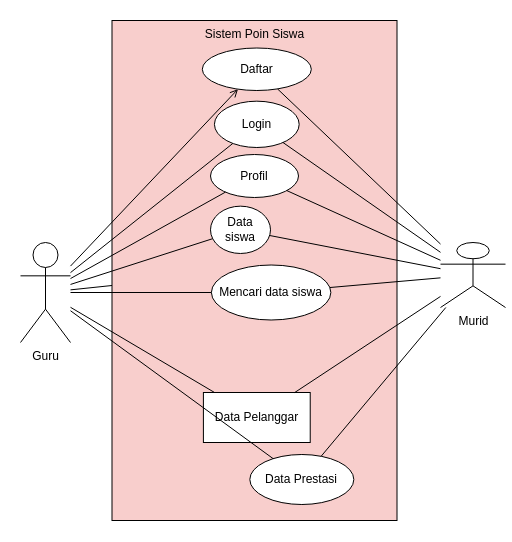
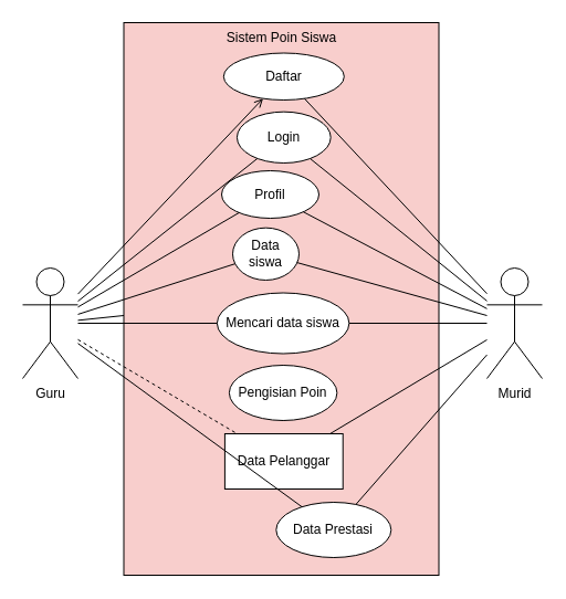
  <mxCell id="0" />
  <mxCell id="1" parent="0" />
  <mxCell id="2" value="Sistem Poin Siswa" style="rounded=0;whiteSpace=wrap;html=1;verticalAlign=top;fillColor=#f8cecc;" vertex="1" parent="1"><mxGeometry x="111.5" y="20" width="285" height="500" as="geometry" /></mxCell>
  <mxCell id="3" value="Guru" style="shape=umlActor;verticalLabelPosition=bottom;verticalAlign=top;html=1;outlineConnect=0;" vertex="1" parent="1"><mxGeometry x="20" y="242" width="50" height="100" as="geometry" /></mxCell>
- <mxCell id="4" value="Murid" style="shape=umlActor;verticalLabelPosition=bottom;verticalAlign=top;html=1;outlineConnect=0;" vertex="1" parent="1"><mxGeometry x="440" y="242" width="65" height="65" as="geometry" /></mxCell>
+ <mxCell id="4" value="Murid" style="shape=umlActor;verticalLabelPosition=bottom;verticalAlign=top;html=1;outlineConnect=0;" vertex="1" parent="1"><mxGeometry x="440" y="242" width="50" height="100" as="geometry" /></mxCell>
  <mxCell id="5" value="Daftar" style="ellipse;whiteSpace=wrap;html=1;" vertex="1" parent="1"><mxGeometry x="201.82" y="47.5" width="109" height="42.5" as="geometry" /></mxCell>
  <mxCell id="6" value="Data Pelanggar" style="whiteSpace=wrap;html=1;rounded=0;" vertex="1" parent="1"><mxGeometry x="202.91" y="392" width="106.81" height="50" as="geometry" /></mxCell>
+ <mxCell id="7" value="Pengisian Poin" style="ellipse;whiteSpace=wrap;html=1;" vertex="1" parent="1"><mxGeometry x="206.9" y="330" width="97.46" height="50" as="geometry" /></mxCell>
  <mxCell id="8" value="" style="endArrow=open;html=1;rounded=0;" edge="1" parent="1" source="3" target="5"><mxGeometry width="50" height="50" relative="1" as="geometry"><mxPoint x="220" y="280" as="sourcePoint" /><mxPoint x="270" y="230" as="targetPoint" /></mxGeometry></mxCell>
  <mxCell id="9" value="" style="endArrow=none;html=1;rounded=0;" edge="1" parent="1" source="4" target="5"><mxGeometry width="50" height="50" relative="1" as="geometry"><mxPoint x="220" y="280" as="sourcePoint" /><mxPoint x="270" y="230" as="targetPoint" /></mxGeometry></mxCell>
- <mxCell id="10" value="Profil" style="ellipse;whiteSpace=wrap;html=1;" vertex="1" parent="1"><mxGeometry x="210" y="154" width="88" height="43" as="geometry" /></mxCell>
+ <mxCell id="10" value="Profil" style="ellipse;whiteSpace=wrap;html=1;" vertex="1" parent="1"><mxGeometry x="200" y="154" width="88" height="43" as="geometry" /></mxCell>
  <mxCell id="11" value="Login" style="ellipse;whiteSpace=wrap;html=1;" vertex="1" parent="1"><mxGeometry x="213.94" y="100.67" width="84.75" height="46.33" as="geometry" /></mxCell>
  <mxCell id="12" value="" style="endArrow=none;html=1;rounded=0;" edge="1" parent="1" source="3" target="11"><mxGeometry width="50" height="50" relative="1" as="geometry"><mxPoint x="220" y="280" as="sourcePoint" /><mxPoint x="270" y="230" as="targetPoint" /></mxGeometry></mxCell>
  <mxCell id="13" value="" style="endArrow=none;html=1;rounded=0;" edge="1" parent="1" source="4" target="11"><mxGeometry width="50" height="50" relative="1" as="geometry"><mxPoint x="220" y="280" as="sourcePoint" /><mxPoint x="270" y="230" as="targetPoint" /></mxGeometry></mxCell>
  <mxCell id="14" value="Data siswa" style="ellipse;whiteSpace=wrap;html=1;" vertex="1" parent="1"><mxGeometry x="210" y="205.67" width="60" height="47.33" as="geometry" /></mxCell>
- <mxCell id="15" value="Mencari data siswa" style="ellipse;whiteSpace=wrap;html=1;" vertex="1" parent="1"><mxGeometry x="210.91" y="264.5" width="119.45" height="55" as="geometry" /></mxCell>
+ <mxCell id="15" value="Mencari data siswa" style="ellipse;whiteSpace=wrap;html=1;" vertex="1" parent="1"><mxGeometry x="195.91" y="264.5" width="119.45" height="55" as="geometry" /></mxCell>
  <mxCell id="16" value="" style="endArrow=none;html=1;rounded=0;" edge="1" parent="1" source="3" target="10"><mxGeometry width="50" height="50" relative="1" as="geometry"><mxPoint x="220" y="380" as="sourcePoint" /><mxPoint x="270" y="330" as="targetPoint" /></mxGeometry></mxCell>
  <mxCell id="17" value="" style="endArrow=none;html=1;rounded=0;" edge="1" parent="1" source="10" target="4"><mxGeometry width="50" height="50" relative="1" as="geometry"><mxPoint x="220" y="380" as="sourcePoint" /><mxPoint x="270" y="330" as="targetPoint" /></mxGeometry></mxCell>
  <mxCell id="18" value="Data Prestasi" style="ellipse;whiteSpace=wrap;html=1;" vertex="1" parent="1"><mxGeometry x="249.32" y="454" width="104" height="50" as="geometry" /></mxCell>
  <mxCell id="19" value="" style="endArrow=none;html=1;rounded=0;" edge="1" parent="1" source="3" target="14"><mxGeometry width="50" height="50" relative="1" as="geometry"><mxPoint x="220" y="280" as="sourcePoint" /><mxPoint x="270" y="230" as="targetPoint" /></mxGeometry></mxCell>
  <mxCell id="20" value="" style="endArrow=none;html=1;rounded=0;" edge="1" parent="1" source="4" target="14"><mxGeometry width="50" height="50" relative="1" as="geometry"><mxPoint x="220" y="280" as="sourcePoint" /><mxPoint x="270" y="230" as="targetPoint" /></mxGeometry></mxCell>
  <mxCell id="21" value="" style="endArrow=none;html=1;rounded=0;" edge="1" parent="1" source="3" target="15"><mxGeometry width="50" height="50" relative="1" as="geometry"><mxPoint x="220" y="280" as="sourcePoint" /><mxPoint x="270" y="230" as="targetPoint" /></mxGeometry></mxCell>
  <mxCell id="22" value="" style="endArrow=none;html=1;rounded=0;" edge="1" parent="1" source="4" target="15"><mxGeometry width="50" height="50" relative="1" as="geometry"><mxPoint x="220" y="280" as="sourcePoint" /><mxPoint x="270" y="230" as="targetPoint" /></mxGeometry></mxCell>
  <mxCell id="23" value="" style="endArrow=none;html=1;rounded=0;" edge="1" parent="1" source="3" target="2"><mxGeometry width="50" height="50" relative="1" as="geometry"><mxPoint x="220" y="380" as="sourcePoint" /><mxPoint x="270" y="330" as="targetPoint" /></mxGeometry></mxCell>
  <mxCell id="24" value="" style="endArrow=none;html=1;rounded=0;" edge="1" parent="1" source="6" target="4"><mxGeometry width="50" height="50" relative="1" as="geometry"><mxPoint x="220" y="380" as="sourcePoint" /><mxPoint x="270" y="330" as="targetPoint" /></mxGeometry></mxCell>
  <mxCell id="25" value="" style="endArrow=none;html=1;rounded=0;" edge="1" parent="1" source="18" target="4"><mxGeometry width="50" height="50" relative="1" as="geometry"><mxPoint x="220" y="380" as="sourcePoint" /><mxPoint x="270" y="330" as="targetPoint" /></mxGeometry></mxCell>
- <mxCell id="26" value="" style="endArrow=none;html=1;rounded=0;" edge="1" parent="1" source="3" target="6"><mxGeometry width="50" height="50" relative="1" as="geometry"><mxPoint x="220" y="380" as="sourcePoint" /><mxPoint x="270" y="330" as="targetPoint" /></mxGeometry></mxCell>
+ <mxCell id="26" value="" style="endArrow=none;html=1;rounded=0;dashed=1;" edge="1" parent="1" source="3" target="6"><mxGeometry width="50" height="50" relative="1" as="geometry"><mxPoint x="220" y="380" as="sourcePoint" /><mxPoint x="270" y="330" as="targetPoint" /></mxGeometry></mxCell>
  <mxCell id="27" value="" style="endArrow=none;html=1;rounded=0;" edge="1" parent="1" source="18" target="3"><mxGeometry width="50" height="50" relative="1" as="geometry"><mxPoint x="220" y="380" as="sourcePoint" /><mxPoint x="270" y="330" as="targetPoint" /></mxGeometry></mxCell>
